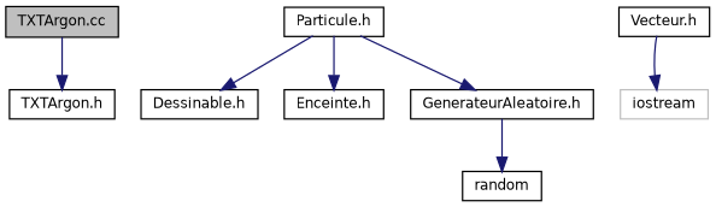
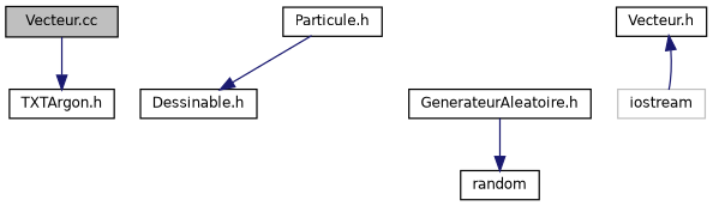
  digraph {
    node [color=black fillcolor=white fontname=Helvetica fontsize=10 shape=record style=filled]
    edge [color=midnightblue fontname=Helvetica fontsize=10 labelfontname=Helvetica labelfontsize=10 style=solid]
-   n1 [fillcolor=grey75 fontcolor=black height=0.2 label="TXTArgon.cc" width=0.4]
+   n1 [fillcolor=grey75 fontcolor=black height=0.2 label="Vecteur.cc" width=0.4]
    n2 [height=0.2 label="TXTArgon.h" width=0.4]
    n3 [height=0.2 label="Particule.h" width=0.4]
    n4 [height=0.2 label="Dessinable.h" width=0.4]
-   n5 [height=0.2 label="Enceinte.h" width=0.4]
    n6 [height=0.2 label="GenerateurAleatoire.h" width=0.4]
    n7 [height=0.2 label="Vecteur.h" width=0.4]
    n8 [color=grey75 height=0.2 label=iostream width=0.4]
    n9 [height=0.2 label=random width=0.4]
    n1 -> n2
    n3 -> n4
-   n3 -> n5
-   n3 -> n6
    n6 -> n9
-   n7 -> n8
+   n8 -> n7
  }
